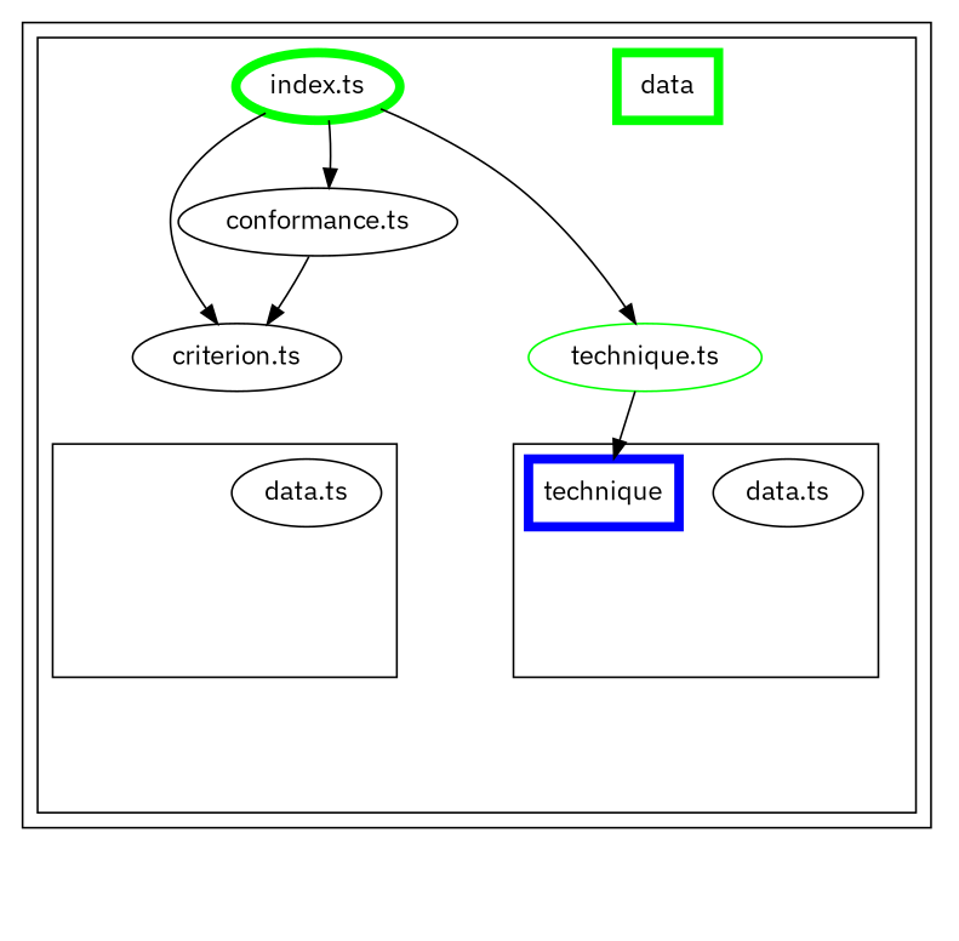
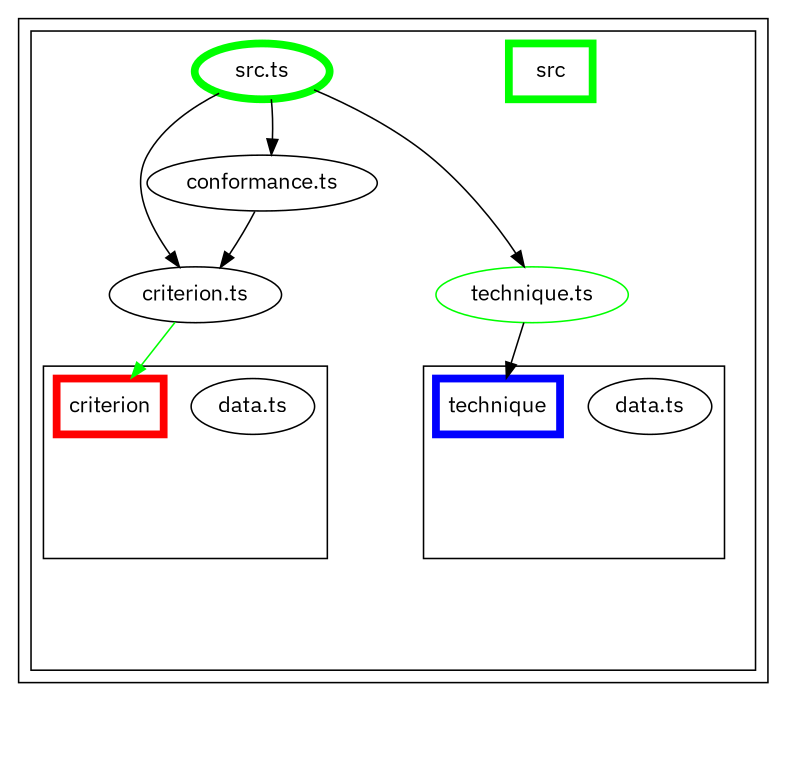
  digraph {
    compound=true
    fontname="IBM Plex Sans"
    node [fontname="IBM Plex Sans"]
    edge [fontname="IBM Plex Sans" style=invis]
    n1 [label="data.ts"]
    "exit_src/criterion" [style=invis]
+   n3 [color="#ff0000" label=criterion penwidth=5 shape=rectangle]
    n4 [label="data.ts"]
    "exit_src/technique" [style=invis]
    n6 [color="#0000ff" label=technique penwidth=5 shape=rectangle]
    n7 [label="criterion.ts"]
    exit_src [style=invis]
    n9 [label="conformance.ts"]
    n10 [color="#00ff00" label="technique.ts"]
-   n11 [color="#00ff00" label=data penwidth=5 shape=rectangle]
-   n12 [color="#00ff00" label="index.ts" penwidth=5]
+   n11 [color="#00ff00" label=src penwidth=5 shape=rectangle]
+   n12 [color="#00ff00" label="src.ts" penwidth=5]
    "dependency-graph-[object Object]" [style=invis]
    subgraph cluster_1 {
      color="#000000"
      subgraph cluster_2 {
        color="#000000"
        n7
        exit_src
        n9
        n10
        n11
        n12
        subgraph cluster_3 {
          color="#000000"
          n1
          "exit_src/criterion"
+         n3
        }
        subgraph cluster_4 {
          color="#000000"
          n4
          "exit_src/technique"
          n6
        }
      }
    }
    n1 -> "exit_src/criterion"
    "exit_src/criterion" -> exit_src
    n4 -> "exit_src/technique"
    "exit_src/technique" -> exit_src
+   n7 -> n3 [color="#00ff00" style=solid]
    n7 -> exit_src
    exit_src -> exit_src
    exit_src -> exit_src
    exit_src -> exit_src
    exit_src -> exit_src
    exit_src -> exit_src
    exit_src -> exit_src
    exit_src -> "dependency-graph-[object Object]"
    n9 -> n7
    n9 -> n7 [color=black style=solid]
    n9 -> exit_src
    n10 -> n6 [color=black style=solid]
    n10 -> exit_src
    n12 -> n7
    n12 -> n7 [color=black style=solid]
    n12 -> exit_src
    n12 -> n9
    n12 -> n9 [color=black style=solid]
    n12 -> n10
    n12 -> n10 [color=black style=solid]
  }
